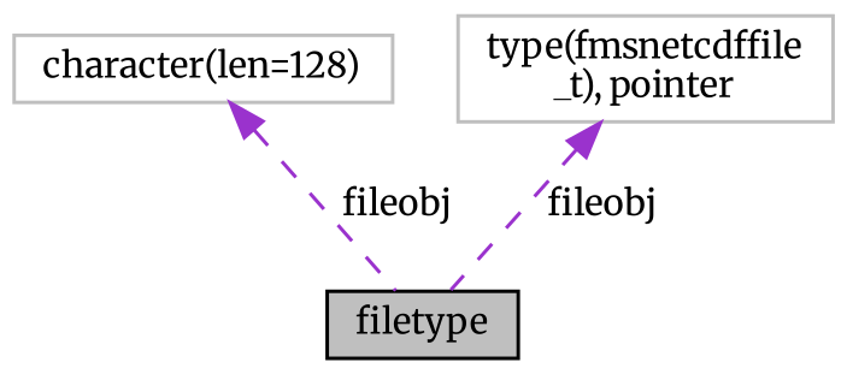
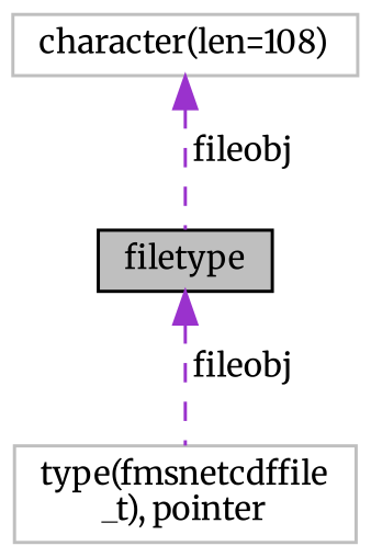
  digraph {
    fontname=Merriweather
    node [color=grey75 fillcolor=white fontname=Merriweather fontsize=10 shape=record style=filled]
    edge [color=darkorchid3 dir=back fontname=Merriweather fontsize=10 labelfontname=Helvetica labelfontsize=10 style=dashed]
    n1 [color=black fillcolor=grey75 fontcolor=black height=0.2 label=filetype width=0.4]
-   n2 [height=0.2 label="character(len=128)" width=0.4]
+   n2 [height=0.2 label="character(len=108)" width=0.4]
    n3 [height=0.2 label="type(fmsnetcdffile\l_t), pointer" width=0.4]
    n2 -> n1 [label=" fileobj"]
-   n3 -> n1 [label=" fileobj"]
+   n1 -> n3 [label=" fileobj"]
  }
